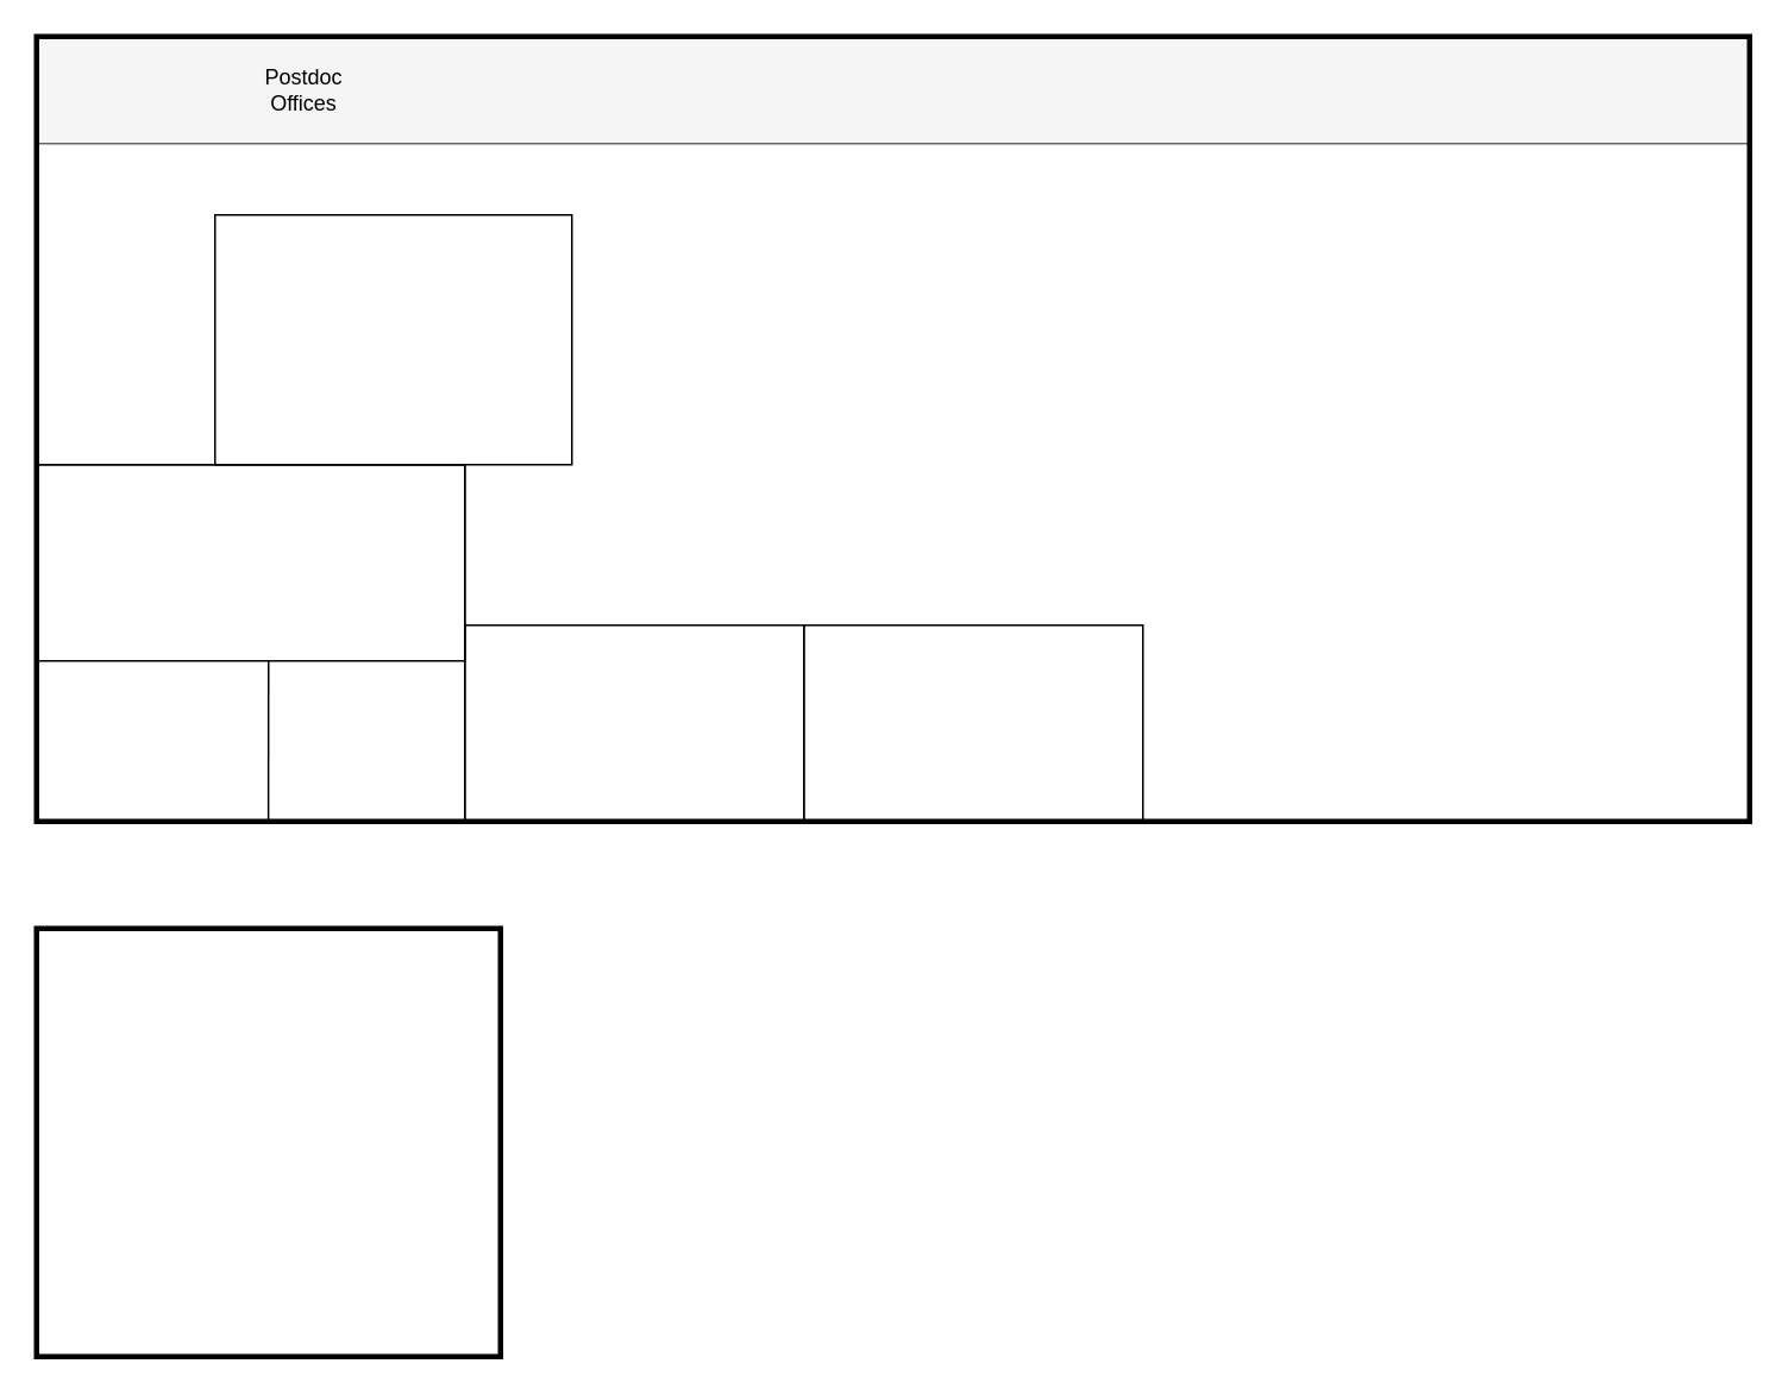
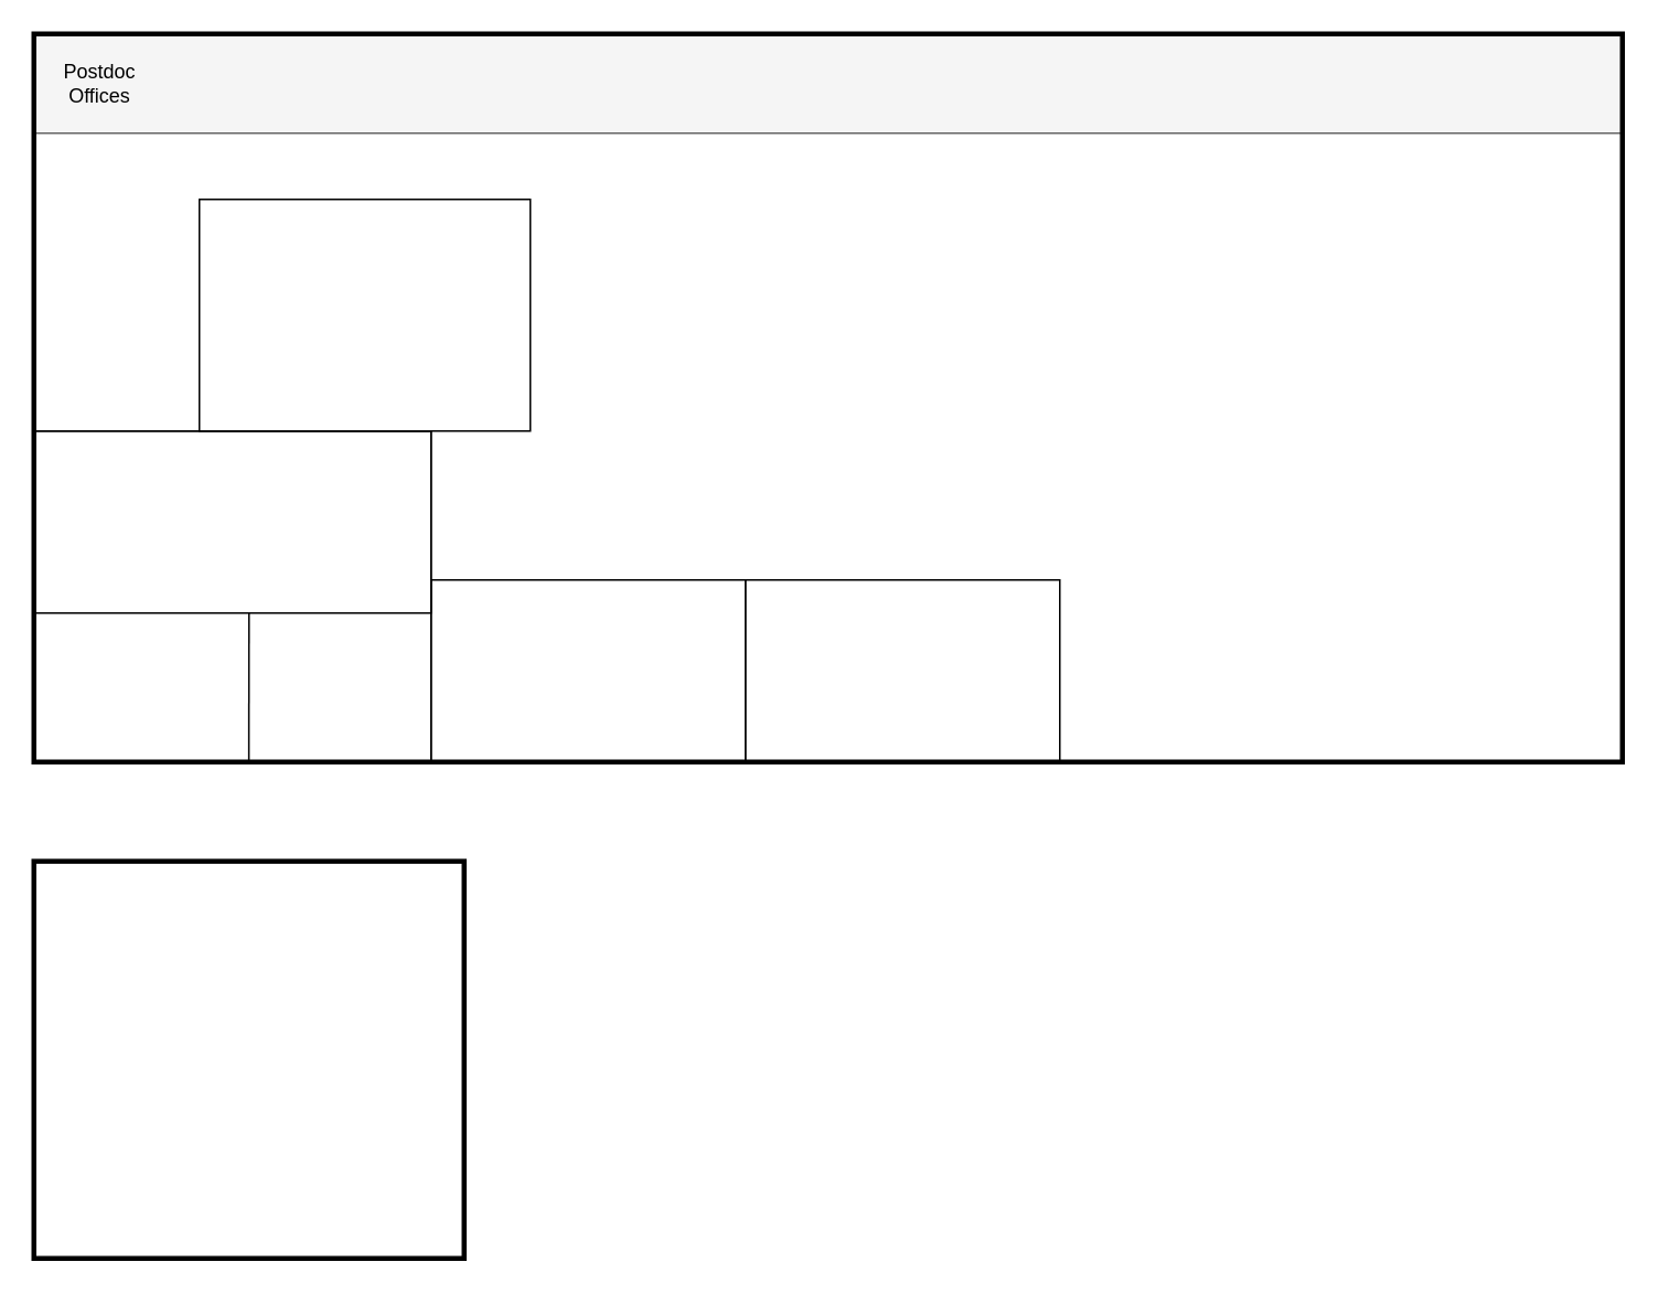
  <mxCell id="0" />
  <mxCell id="1" parent="0" />
  <mxCell id="2" value="" style="rounded=0;whiteSpace=wrap;html=1;strokeWidth=3;fillColor=none;" vertex="1" parent="1"><mxGeometry x="20" y="520" width="260" height="240" as="geometry" /></mxCell>
  <mxCell id="3" value="" style="rounded=0;whiteSpace=wrap;html=1;fillColor=#f5f5f5;fontColor=#333333;strokeColor=#666666;shadow=0;glass=0;" vertex="1" parent="1"><mxGeometry x="20" y="20" width="960" height="60" as="geometry" /></mxCell>
  <mxCell id="4" value="" style="rounded=0;whiteSpace=wrap;html=1;fillColor=none;strokeWidth=3;" vertex="1" parent="1"><mxGeometry x="20" y="20" width="960" height="440" as="geometry" /></mxCell>
- <mxCell id="5" value="Postdoc Offices" style="text;html=1;strokeColor=none;fillColor=none;align=center;verticalAlign=middle;whiteSpace=wrap;rounded=0;" vertex="1" parent="1"><mxGeometry x="140" y="35" width="60" height="30" as="geometry" /></mxCell>
+ <mxCell id="5" value="Postdoc Offices" style="text;html=1;strokeColor=none;fillColor=none;align=center;verticalAlign=middle;whiteSpace=wrap;rounded=0;" vertex="1" parent="1"><mxGeometry x="30" y="35" width="60" height="30" as="geometry" /></mxCell>
  <mxCell id="6" value="" style="rounded=0;whiteSpace=wrap;html=1;fillColor=none;" vertex="1" parent="1"><mxGeometry x="120" y="120" width="200" height="140" as="geometry" /></mxCell>
  <mxCell id="7" value="" style="rounded=0;whiteSpace=wrap;html=1;fillColor=none;" vertex="1" parent="1"><mxGeometry x="20" y="260" width="240" height="200" as="geometry" /></mxCell>
  <mxCell id="8" value="" style="rounded=0;whiteSpace=wrap;html=1;fillColor=none;" vertex="1" parent="1"><mxGeometry x="20" y="260" width="240" height="110" as="geometry" /></mxCell>
  <mxCell id="9" value="" style="endArrow=none;html=1;rounded=0;" edge="1" parent="1"><mxGeometry width="50" height="50" relative="1" as="geometry"><mxPoint x="149.9" y="460" as="sourcePoint" /><mxPoint x="150" y="370" as="targetPoint" /></mxGeometry></mxCell>
  <mxCell id="10" value="" style="rounded=0;whiteSpace=wrap;html=1;fillColor=none;" vertex="1" parent="1"><mxGeometry x="260" y="350" width="190" height="110" as="geometry" /></mxCell>
  <mxCell id="11" value="" style="rounded=0;whiteSpace=wrap;html=1;fillColor=none;" vertex="1" parent="1"><mxGeometry x="450" y="350" width="190" height="110" as="geometry" /></mxCell>
